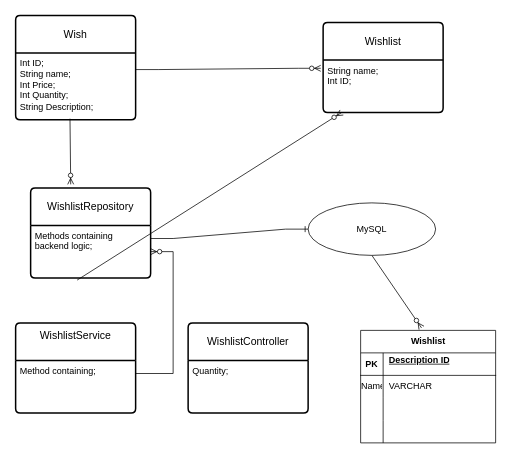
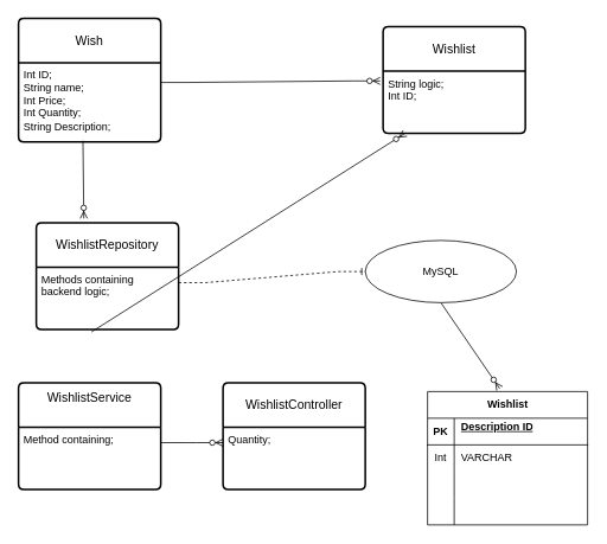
  <mxCell id="0" />
  <mxCell id="1" parent="0" />
  <mxCell id="2" value="Wish" style="swimlane;childLayout=stackLayout;horizontal=1;startSize=50;horizontalStack=0;rounded=1;fontSize=14;fontStyle=0;strokeWidth=2;resizeParent=0;resizeLast=1;shadow=0;dashed=0;align=center;arcSize=4;whiteSpace=wrap;html=1;" vertex="1" parent="1"><mxGeometry x="20" y="20" width="160" height="139" as="geometry" /></mxCell>
  <mxCell id="3" value="Int ID;&lt;div&gt;String name;&lt;/div&gt;&lt;div&gt;Int Price;&lt;/div&gt;&lt;div&gt;Int Quantity;&lt;/div&gt;&lt;div&gt;String Description;&lt;/div&gt;&lt;div&gt;&lt;br&gt;&lt;/div&gt;" style="align=left;strokeColor=none;fillColor=none;spacingLeft=4;fontSize=12;verticalAlign=top;resizable=0;rotatable=0;part=1;html=1;" vertex="1" parent="2"><mxGeometry y="50" width="160" height="89" as="geometry" /></mxCell>
  <mxCell id="4" value="Wishlist" style="swimlane;childLayout=stackLayout;horizontal=1;startSize=50;horizontalStack=0;rounded=1;fontSize=14;fontStyle=0;strokeWidth=2;resizeParent=0;resizeLast=1;shadow=0;dashed=0;align=center;arcSize=4;whiteSpace=wrap;html=1;" vertex="1" parent="1"><mxGeometry x="430" y="29.5" width="160" height="120" as="geometry" /></mxCell>
- <mxCell id="5" value="String name;&lt;div&gt;Int ID;&lt;/div&gt;&lt;div&gt;&lt;br&gt;&lt;/div&gt;" style="align=left;strokeColor=none;fillColor=none;spacingLeft=4;fontSize=12;verticalAlign=top;resizable=0;rotatable=0;part=1;html=1;" vertex="1" parent="4"><mxGeometry y="50" width="160" height="70" as="geometry" /></mxCell>
+ <mxCell id="5" value="String logic;&lt;div&gt;Int ID;&lt;/div&gt;&lt;div&gt;&lt;br&gt;&lt;/div&gt;" style="align=left;strokeColor=none;fillColor=none;spacingLeft=4;fontSize=12;verticalAlign=top;resizable=0;rotatable=0;part=1;html=1;" vertex="1" parent="4"><mxGeometry y="50" width="160" height="70" as="geometry" /></mxCell>
  <mxCell id="6" value="" style="edgeStyle=entityRelationEdgeStyle;fontSize=12;html=1;endArrow=ERzeroToMany;endFill=1;rounded=0;entryX=-0.02;entryY=0.158;entryDx=0;entryDy=0;entryPerimeter=0;exitX=1;exitY=0.25;exitDx=0;exitDy=0;" edge="1" parent="1" source="3" target="5"><mxGeometry width="100" height="100" relative="1" as="geometry"><mxPoint x="220" y="150" as="sourcePoint" /><mxPoint x="370" y="240" as="targetPoint" /><Array as="points"><mxPoint x="320" y="140" /><mxPoint x="320" y="150" /></Array></mxGeometry></mxCell>
  <mxCell id="7" value="WishlistController" style="swimlane;childLayout=stackLayout;horizontal=1;startSize=50;horizontalStack=0;rounded=1;fontSize=14;fontStyle=0;strokeWidth=2;resizeParent=0;resizeLast=1;shadow=0;dashed=0;align=center;arcSize=4;whiteSpace=wrap;html=1;" vertex="1" parent="1"><mxGeometry x="250" y="430" width="160" height="120" as="geometry" /></mxCell>
  <mxCell id="8" value="Quantity;" style="align=left;strokeColor=none;fillColor=none;spacingLeft=4;fontSize=12;verticalAlign=top;resizable=0;rotatable=0;part=1;html=1;" vertex="1" parent="7"><mxGeometry y="50" width="160" height="70" as="geometry" /></mxCell>
  <mxCell id="9" value="WishlistRepository" style="swimlane;childLayout=stackLayout;horizontal=1;startSize=50;horizontalStack=0;rounded=1;fontSize=14;fontStyle=0;strokeWidth=2;resizeParent=0;resizeLast=1;shadow=0;dashed=0;align=center;arcSize=4;whiteSpace=wrap;html=1;" vertex="1" parent="1"><mxGeometry x="40" y="250" width="160" height="120" as="geometry" /></mxCell>
  <mxCell id="10" value="Methods containing&lt;br&gt;backend logic;" style="align=left;strokeColor=none;fillColor=none;spacingLeft=4;fontSize=12;verticalAlign=top;resizable=0;rotatable=0;part=1;html=1;" vertex="1" parent="9"><mxGeometry y="50" width="160" height="70" as="geometry" /></mxCell>
  <mxCell id="11" value="WishlistService&lt;div&gt;&lt;br&gt;&lt;/div&gt;" style="swimlane;childLayout=stackLayout;horizontal=1;startSize=50;horizontalStack=0;rounded=1;fontSize=14;fontStyle=0;strokeWidth=2;resizeParent=0;resizeLast=1;shadow=0;dashed=0;align=center;arcSize=4;whiteSpace=wrap;html=1;" vertex="1" parent="1"><mxGeometry x="20" y="430" width="160" height="120" as="geometry" /></mxCell>
  <mxCell id="12" value="Method containing;" style="align=left;strokeColor=none;fillColor=none;spacingLeft=4;fontSize=12;verticalAlign=top;resizable=0;rotatable=0;part=1;html=1;" vertex="1" parent="11"><mxGeometry y="50" width="160" height="70" as="geometry" /></mxCell>
- <mxCell id="13" value="" style="edgeStyle=entityRelationEdgeStyle;fontSize=12;html=1;endArrow=ERzeroToMany;endFill=1;rounded=0;exitX=1;exitY=0.25;exitDx=0;exitDy=0;" edge="1" parent="1" source="12" target="10"><mxGeometry width="100" height="100" relative="1" as="geometry"><mxPoint x="270" y="340" as="sourcePoint" /><mxPoint x="370" y="240" as="targetPoint" /></mxGeometry></mxCell>
+ <mxCell id="13" value="" style="edgeStyle=entityRelationEdgeStyle;fontSize=12;html=1;endArrow=ERzeroToMany;endFill=1;rounded=0;exitX=1;exitY=0.25;exitDx=0;exitDy=0;entryX=0;entryY=0.25;entryDx=0;entryDy=0;" edge="1" parent="1" source="12" target="8"><mxGeometry width="100" height="100" relative="1" as="geometry"><mxPoint x="270" y="340" as="sourcePoint" /><mxPoint x="370" y="240" as="targetPoint" /></mxGeometry></mxCell>
  <mxCell id="14" value="Wishlist" style="shape=table;startSize=30;container=1;collapsible=1;childLayout=tableLayout;fixedRows=1;rowLines=0;fontStyle=1;align=center;resizeLast=1;html=1;" vertex="1" parent="1"><mxGeometry x="480" y="440" width="180" height="150" as="geometry" /></mxCell>
  <mxCell id="15" value="" style="shape=tableRow;horizontal=0;startSize=0;swimlaneHead=0;swimlaneBody=0;fillColor=none;collapsible=0;dropTarget=0;points=[[0,0.5],[1,0.5]];portConstraint=eastwest;top=0;left=0;right=0;bottom=1;" vertex="1" parent="14"><mxGeometry y="30" width="180" height="30" as="geometry" /></mxCell>
  <mxCell id="16" value="PK" style="shape=partialRectangle;connectable=0;fillColor=none;top=0;left=0;bottom=0;right=0;fontStyle=1;overflow=hidden;whiteSpace=wrap;html=1;" vertex="1" parent="15"><mxGeometry width="30" height="30" as="geometry"><mxRectangle width="30" height="30" as="alternateBounds" /></mxGeometry></mxCell>
  <mxCell id="17" value="Description ID&lt;div&gt;&lt;br&gt;&lt;/div&gt;" style="shape=partialRectangle;connectable=0;fillColor=none;top=0;left=0;bottom=0;right=0;align=left;spacingLeft=6;fontStyle=5;overflow=hidden;whiteSpace=wrap;html=1;" vertex="1" parent="15"><mxGeometry x="30" width="150" height="30" as="geometry"><mxRectangle width="150" height="30" as="alternateBounds" /></mxGeometry></mxCell>
  <mxCell id="18" value="" style="shape=tableRow;horizontal=0;startSize=0;swimlaneHead=0;swimlaneBody=0;fillColor=none;collapsible=0;dropTarget=0;points=[[0,0.5],[1,0.5]];portConstraint=eastwest;top=0;left=0;right=0;bottom=0;" vertex="1" parent="14"><mxGeometry y="60" width="180" height="30" as="geometry" /></mxCell>
- <mxCell id="19" value="Name" style="shape=partialRectangle;connectable=0;fillColor=none;top=0;left=0;bottom=0;right=0;editable=1;overflow=hidden;whiteSpace=wrap;html=1;" vertex="1" parent="18"><mxGeometry width="30" height="30" as="geometry"><mxRectangle width="30" height="30" as="alternateBounds" /></mxGeometry></mxCell>
+ <mxCell id="19" value="Int" style="shape=partialRectangle;connectable=0;fillColor=none;top=0;left=0;bottom=0;right=0;editable=1;overflow=hidden;whiteSpace=wrap;html=1;" vertex="1" parent="18"><mxGeometry width="30" height="30" as="geometry"><mxRectangle width="30" height="30" as="alternateBounds" /></mxGeometry></mxCell>
  <mxCell id="20" value="VARCHAR" style="shape=partialRectangle;connectable=0;fillColor=none;top=0;left=0;bottom=0;right=0;align=left;spacingLeft=6;overflow=hidden;whiteSpace=wrap;html=1;" vertex="1" parent="18"><mxGeometry x="30" width="150" height="30" as="geometry"><mxRectangle width="150" height="30" as="alternateBounds" /></mxGeometry></mxCell>
  <mxCell id="21" value="" style="shape=tableRow;horizontal=0;startSize=0;swimlaneHead=0;swimlaneBody=0;fillColor=none;collapsible=0;dropTarget=0;points=[[0,0.5],[1,0.5]];portConstraint=eastwest;top=0;left=0;right=0;bottom=0;" vertex="1" parent="14"><mxGeometry y="90" width="180" height="30" as="geometry" /></mxCell>
  <mxCell id="22" value="" style="shape=partialRectangle;connectable=0;fillColor=none;top=0;left=0;bottom=0;right=0;editable=1;overflow=hidden;whiteSpace=wrap;html=1;" vertex="1" parent="21"><mxGeometry width="30" height="30" as="geometry"><mxRectangle width="30" height="30" as="alternateBounds" /></mxGeometry></mxCell>
  <mxCell id="23" value="" style="shape=partialRectangle;connectable=0;fillColor=none;top=0;left=0;bottom=0;right=0;align=left;spacingLeft=6;overflow=hidden;whiteSpace=wrap;html=1;" vertex="1" parent="21"><mxGeometry x="30" width="150" height="30" as="geometry"><mxRectangle width="150" height="30" as="alternateBounds" /></mxGeometry></mxCell>
  <mxCell id="24" value="" style="shape=tableRow;horizontal=0;startSize=0;swimlaneHead=0;swimlaneBody=0;fillColor=none;collapsible=0;dropTarget=0;points=[[0,0.5],[1,0.5]];portConstraint=eastwest;top=0;left=0;right=0;bottom=0;" vertex="1" parent="14"><mxGeometry y="120" width="180" height="30" as="geometry" /></mxCell>
  <mxCell id="25" value="" style="shape=partialRectangle;connectable=0;fillColor=none;top=0;left=0;bottom=0;right=0;editable=1;overflow=hidden;whiteSpace=wrap;html=1;" vertex="1" parent="24"><mxGeometry width="30" height="30" as="geometry"><mxRectangle width="30" height="30" as="alternateBounds" /></mxGeometry></mxCell>
  <mxCell id="26" value="" style="shape=partialRectangle;connectable=0;fillColor=none;top=0;left=0;bottom=0;right=0;align=left;spacingLeft=6;overflow=hidden;whiteSpace=wrap;html=1;" vertex="1" parent="24"><mxGeometry x="30" width="150" height="30" as="geometry"><mxRectangle width="150" height="30" as="alternateBounds" /></mxGeometry></mxCell>
  <mxCell id="27" value="" style="fontSize=12;html=1;endArrow=ERzeroToMany;endFill=1;rounded=0;exitX=0.453;exitY=0.986;exitDx=0;exitDy=0;exitPerimeter=0;entryX=0.334;entryY=-0.039;entryDx=0;entryDy=0;entryPerimeter=0;" edge="1" parent="1" source="3" target="9"><mxGeometry width="100" height="100" relative="1" as="geometry"><mxPoint x="90" y="170" as="sourcePoint" /><mxPoint x="90" y="240" as="targetPoint" /></mxGeometry></mxCell>
  <mxCell id="28" value="" style="fontSize=12;html=1;endArrow=ERzeroToMany;endFill=1;rounded=0;exitX=0.388;exitY=1.042;exitDx=0;exitDy=0;exitPerimeter=0;" edge="1" parent="1" source="10" target="5"><mxGeometry width="100" height="100" relative="1" as="geometry"><mxPoint x="290" y="370" as="sourcePoint" /><mxPoint x="289.72" y="417.97" as="targetPoint" /></mxGeometry></mxCell>
  <mxCell id="29" value="" style="fontSize=12;html=1;endArrow=ERzeroToMany;endFill=1;rounded=0;entryX=0.451;entryY=-0.022;entryDx=0;entryDy=0;entryPerimeter=0;exitX=0.5;exitY=1;exitDx=0;exitDy=0;" edge="1" parent="1" source="30" target="14"><mxGeometry width="100" height="100" relative="1" as="geometry"><mxPoint x="660" y="400" as="sourcePoint" /><mxPoint x="370" y="280" as="targetPoint" /></mxGeometry></mxCell>
  <mxCell id="30" value="MySQL" style="ellipse;whiteSpace=wrap;html=1;align=center;" vertex="1" parent="1"><mxGeometry x="410" y="270" width="170" height="70" as="geometry" /></mxCell>
- <mxCell id="31" value="" style="edgeStyle=entityRelationEdgeStyle;fontSize=12;html=1;endArrow=ERone;endFill=1;rounded=0;exitX=1;exitY=0.25;exitDx=0;exitDy=0;entryX=0;entryY=0.5;entryDx=0;entryDy=0;" edge="1" parent="1" source="10" target="30"><mxGeometry width="100" height="100" relative="1" as="geometry"><mxPoint x="340" y="280" as="sourcePoint" /><mxPoint x="360" y="240" as="targetPoint" /></mxGeometry></mxCell>
+ <mxCell id="31" value="" style="edgeStyle=entityRelationEdgeStyle;fontSize=12;html=1;endArrow=ERone;endFill=1;rounded=0;exitX=1;exitY=0.25;exitDx=0;exitDy=0;entryX=0;entryY=0.5;entryDx=0;entryDy=0;dashed=1;" edge="1" parent="1" source="10" target="30"><mxGeometry width="100" height="100" relative="1" as="geometry"><mxPoint x="340" y="280" as="sourcePoint" /><mxPoint x="360" y="240" as="targetPoint" /></mxGeometry></mxCell>
